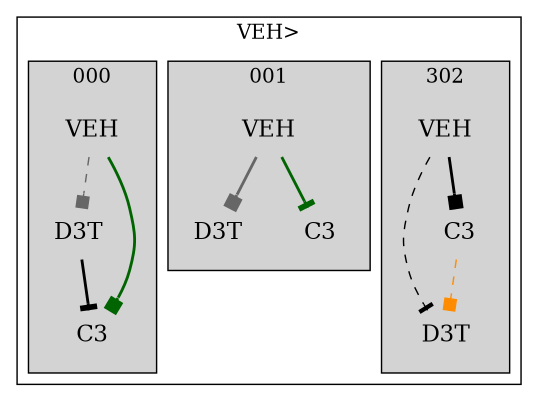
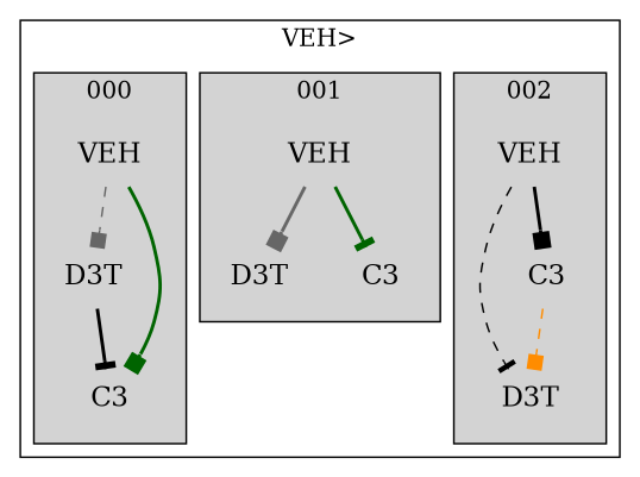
  strict digraph {
    compound=false
    labelloc=t
    node [fontsize=16 shape=plaintext]
    edge [color=black style=bold arrowhead=box]
    n1 [label=VEH]
    n2 [label=D3T]
    n3 [label=C3]
    n4 [label=VEH]
    n5 [label=D3T]
    n6 [label=C3]
    n7 [label=VEH]
    n8 [label=D3T]
    n9 [label=C3]
    subgraph cluster_1 {
      label="VEH>"
      subgraph cluster_2 {
-       label=302
+       label=002
        style=filled
        n1
        n2
        n3
      }
      subgraph cluster_3 {
        label=001
        style=filled
        n4
        n5
        n6
      }
      subgraph cluster_4 {
        label=000
        style=filled
        n7
        n8
        n9
      }
    }
    n1 -> n2 [style=dashed arrowhead=tee]
    n1 -> n3
    n3 -> n2 [color=darkorange style=dashed]
    n4 -> n5 [color=gray40]
    n4 -> n6 [color=darkgreen arrowhead=tee]
    n7 -> n8 [color=gray40 style=dashed]
    n7 -> n9 [color=darkgreen]
    n8 -> n9 [arrowhead=tee]
  }
